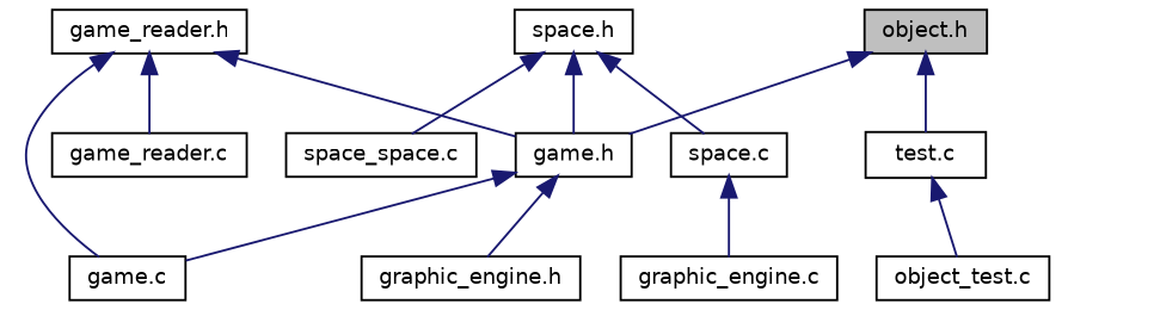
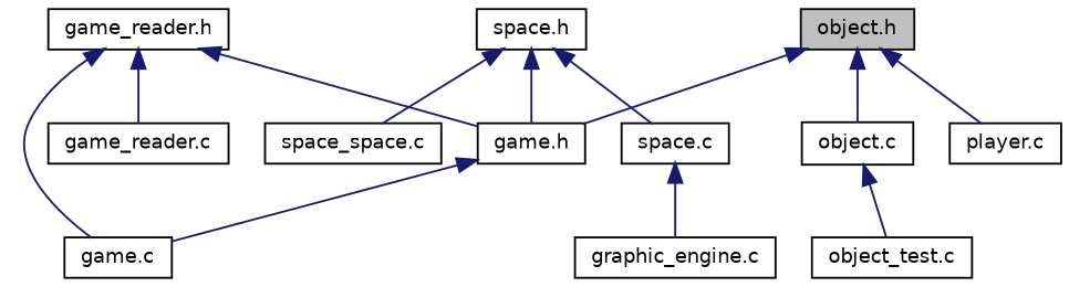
  digraph {
    node [color=black fillcolor=white fontname=Helvetica fontsize=10 shape=record style=filled]
    edge [color=midnightblue dir=back fontname=Helvetica fontsize=10 labelfontname=Helvetica labelfontsize=10 style=solid]
    n1 [fillcolor=grey75 fontcolor=black height=0.2 label="object.h" width=0.4]
    n2 [height=0.2 label="game.h" width=0.4]
-   n3 [height=0.2 label="test.c" width=0.4]
+   n3 [height=0.2 label="object.c" width=0.4]
+   n4 [height=0.2 label="player.c" width=0.4]
    n5 [height=0.2 label="space.h" width=0.4]
    n6 [height=0.2 label="space.c" width=0.4]
    n7 [height=0.2 label="space_space.c" width=0.4]
    n8 [height=0.2 label="game.c" width=0.4]
-   n9 [height=0.2 label="graphic_engine.h" width=0.4]
    n10 [height=0.2 label="object_test.c" width=0.4]
    n11 [height=0.2 label="graphic_engine.c" width=0.4]
    n12 [height=0.2 label="game_reader.h" width=0.4]
    n13 [height=0.2 label="game_reader.c" width=0.4]
    n1 -> n2
    n1 -> n3
+   n1 -> n4
    n2 -> n8
-   n2 -> n9
    n3 -> n10
    n5 -> n2
    n5 -> n6
    n5 -> n7
    n6 -> n11
    n12 -> n2
    n12 -> n8
    n12 -> n13
  }
